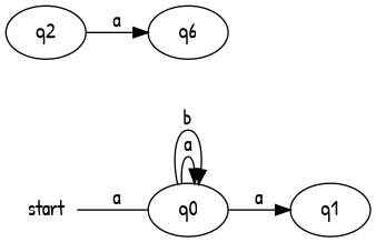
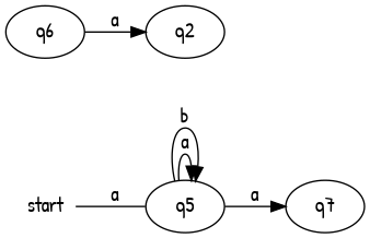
  digraph {
    fontname="Patrick Hand"
    rankdir=LR
    node [fontname="Patrick Hand"]
    edge [fontname="Patrick Hand"]
-   q0
-   q1
+   q0 [label=q5]
+   q1 [label=q7]
    n3 [label=q6]
    q2
    start [height=0 shape=none width=0]
    q0 -> q0 [label=a]
    q0 -> q0 [label=b]
    q0 -> q1 [label=a]
-   q2 -> n3 [label=a]
+   n3 -> q2 [label=a]
    start -> q0 [dir=none label=a]
  }
